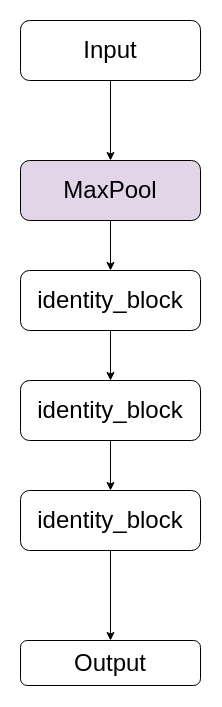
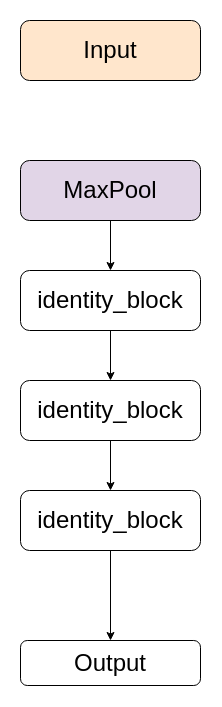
  <mxCell id="0" />
  <mxCell id="1" parent="0" />
  <mxCell id="2" value="" style="edgeStyle=orthogonalEdgeStyle;rounded=0;orthogonalLoop=1;jettySize=auto;html=1;" parent="1" source="3" target="7" edge="1"><mxGeometry relative="1" as="geometry" /></mxCell>
  <mxCell id="3" value="&lt;span style=&quot;font-size: 24px&quot;&gt;MaxPool&lt;/span&gt;" style="rounded=1;whiteSpace=wrap;html=1;fillColor=#e1d5e7;" parent="1" vertex="1"><mxGeometry x="20" y="160" width="180" height="60" as="geometry" /></mxCell>
- <mxCell id="4" value="" style="edgeStyle=orthogonalEdgeStyle;rounded=0;orthogonalLoop=1;jettySize=auto;html=1;" parent="1" source="5" target="3" edge="1"><mxGeometry relative="1" as="geometry" /></mxCell>
- <mxCell id="5" value="&lt;font style=&quot;font-size: 24px&quot;&gt;Input&lt;/font&gt;" style="rounded=1;whiteSpace=wrap;html=1;" parent="1" vertex="1"><mxGeometry x="20" y="20" width="180" height="60" as="geometry" /></mxCell>
+ <mxCell id="5" value="&lt;font style=&quot;font-size: 24px&quot;&gt;Input&lt;/font&gt;" style="rounded=1;whiteSpace=wrap;html=1;fillColor=#ffe6cc;" parent="1" vertex="1"><mxGeometry x="20" y="20" width="180" height="60" as="geometry" /></mxCell>
  <mxCell id="6" value="" style="edgeStyle=orthogonalEdgeStyle;rounded=0;orthogonalLoop=1;jettySize=auto;html=1;" parent="1" source="7" target="9" edge="1"><mxGeometry relative="1" as="geometry" /></mxCell>
  <mxCell id="7" value="&lt;span style=&quot;font-size: 24px&quot;&gt;identity_block&lt;/span&gt;" style="rounded=1;whiteSpace=wrap;html=1;" parent="1" vertex="1"><mxGeometry x="20" y="270" width="180" height="60" as="geometry" /></mxCell>
  <mxCell id="8" value="" style="edgeStyle=orthogonalEdgeStyle;rounded=0;orthogonalLoop=1;jettySize=auto;html=1;" parent="1" source="9" target="11" edge="1"><mxGeometry relative="1" as="geometry" /></mxCell>
  <mxCell id="9" value="&lt;font style=&quot;font-size: 24px&quot;&gt;identity_block&lt;/font&gt;" style="rounded=1;whiteSpace=wrap;html=1;" parent="1" vertex="1"><mxGeometry x="20" y="380" width="180" height="60" as="geometry" /></mxCell>
  <mxCell id="10" value="" style="edgeStyle=orthogonalEdgeStyle;rounded=0;orthogonalLoop=1;jettySize=auto;html=1;" parent="1" source="11" target="12" edge="1"><mxGeometry relative="1" as="geometry" /></mxCell>
  <mxCell id="11" value="&lt;font style=&quot;font-size: 24px&quot;&gt;identity_block&lt;/font&gt;" style="rounded=1;whiteSpace=wrap;html=1;" parent="1" vertex="1"><mxGeometry x="20" y="490" width="180" height="60" as="geometry" /></mxCell>
  <mxCell id="12" value="&lt;span style=&quot;font-size: 24px&quot;&gt;Output&lt;/span&gt;" style="rounded=1;whiteSpace=wrap;html=1;" parent="1" vertex="1"><mxGeometry x="20" y="640" width="180" height="45" as="geometry" /></mxCell>
